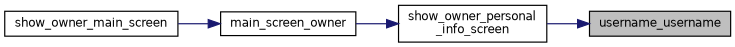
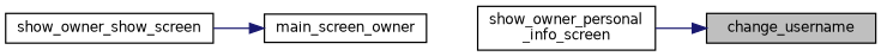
  digraph {
    rankdir=RL
    node [color=black fillcolor=white fontname=Helvetica fontsize=10 shape=record style=filled]
    edge [color=midnightblue dir=back fontname=Helvetica fontsize=10 labelfontname=Helvetica labelfontsize=10 style=solid]
-   n1 [fillcolor=grey75 fontcolor=black height=0.2 label=username_username width=0.4]
+   n1 [fillcolor=grey75 fontcolor=black height=0.2 label=change_username width=0.4]
    n2 [height=0.2 label="show_owner_personal\l_info_screen" width=0.4]
    n3 [height=0.2 label=main_screen_owner width=0.4]
-   n4 [height=0.2 label=show_owner_main_screen width=0.4]
+   n4 [height=0.2 label=show_owner_show_screen width=0.4]
    n1 -> n2
-   n2 -> n3
    n3 -> n4
  }
